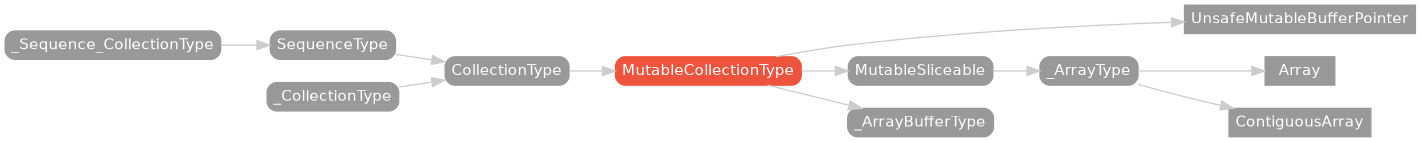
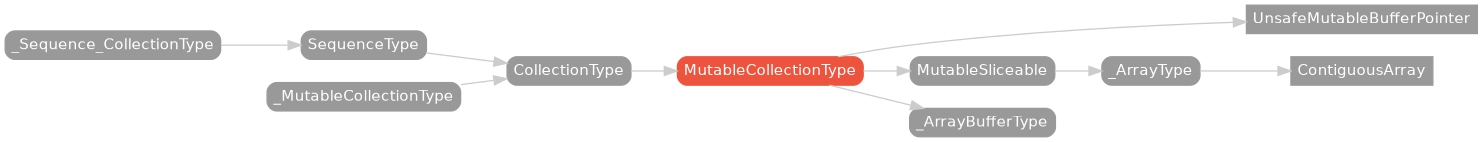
  strict digraph {
    fontname="DejaVu Sans"
    rankdir=LR
    node [color="#999999" fillcolor="#999999" fontcolor=white fontname="DejaVu Sans" fontsize=12 margin="0.07,0.05" shape=box style="filled,rounded"]
    edge [color="#cccccc" fontname="DejaVu Sans"]
-   Array [height=0.3 style=filled]
    ContiguousArray [height=0.3 style=filled]
    UnsafeMutableBufferPointer [height=0.3 style=filled]
    CollectionType [height=0.3]
    MutableCollectionType [color="#ee543d" fillcolor="#ee543d" height=0.3]
    MutableSliceable [height=0.3]
    _ArrayBufferType [height=0.3]
    _ArrayType [height=0.3]
    SequenceType [height=0.3]
-   _CollectionType [height=0.3]
+   _CollectionType [height=0.3 label=_MutableCollectionType]
    n11 [height=0.3 label=_Sequence_CollectionType]
    subgraph sub_1 {
      rank=max
-     Array
      ContiguousArray
      UnsafeMutableBufferPointer
    }
    CollectionType -> MutableCollectionType
    MutableCollectionType -> UnsafeMutableBufferPointer
    MutableCollectionType -> MutableSliceable
    MutableCollectionType -> _ArrayBufferType
    MutableSliceable -> _ArrayType
-   _ArrayType -> Array
    _ArrayType -> ContiguousArray
    SequenceType -> CollectionType
    _CollectionType -> CollectionType
    n11 -> SequenceType
  }
